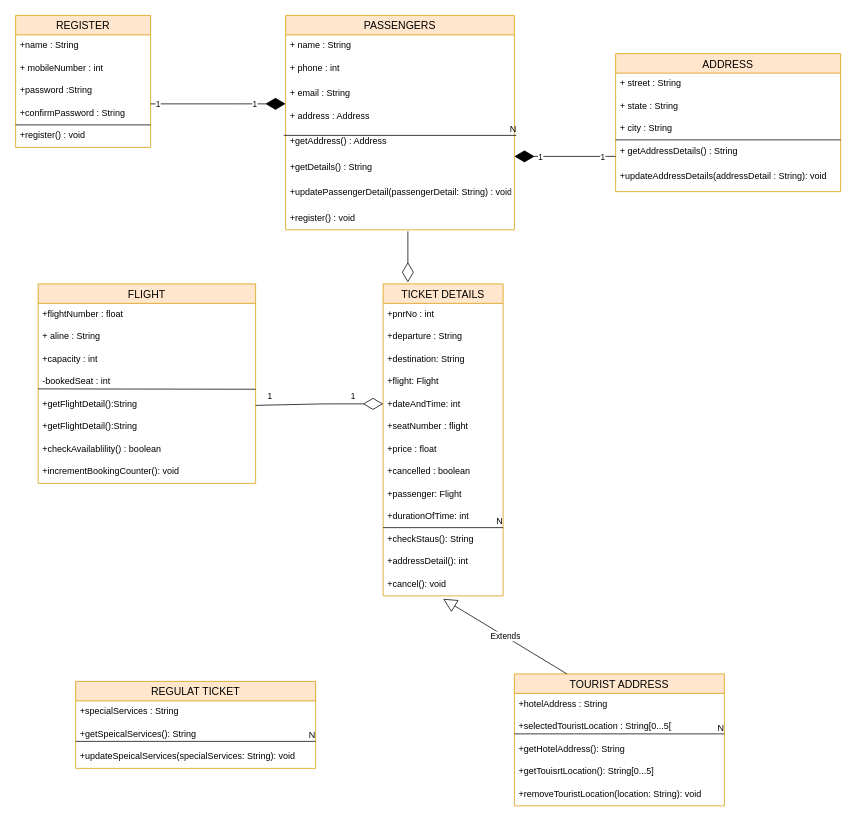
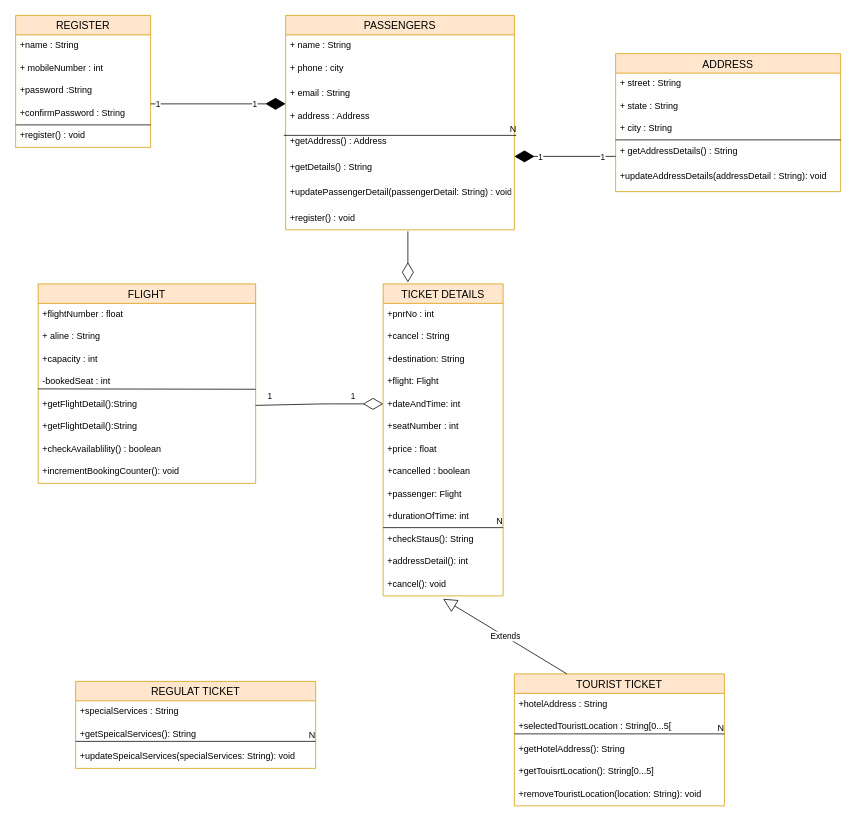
  <mxCell id="0" />
  <mxCell id="1" parent="0" />
  <mxCell id="2" value="ADDRESS" style="swimlane;fontStyle=0;childLayout=stackLayout;horizontal=1;startSize=26;horizontalStack=0;resizeParent=1;resizeParentMax=0;resizeLast=0;collapsible=1;marginBottom=0;align=center;fontSize=14;fillColor=#ffe6cc;strokeColor=#d79b00;" parent="1" vertex="1"><mxGeometry x="820" y="71" width="300" height="184" as="geometry" /></mxCell>
  <mxCell id="3" value="+ street : String " style="text;strokeColor=none;fillColor=none;spacingLeft=4;spacingRight=4;overflow=hidden;rotatable=0;points=[[0,0.5],[1,0.5]];portConstraint=eastwest;fontSize=12;" parent="2" vertex="1"><mxGeometry y="26" width="300" height="30" as="geometry" /></mxCell>
  <mxCell id="4" value="+ state : String" style="text;strokeColor=none;fillColor=none;spacingLeft=4;spacingRight=4;overflow=hidden;rotatable=0;points=[[0,0.5],[1,0.5]];portConstraint=eastwest;fontSize=12;" parent="2" vertex="1"><mxGeometry y="56" width="300" height="30" as="geometry" /></mxCell>
  <mxCell id="5" value="+ city : String" style="text;strokeColor=none;fillColor=none;spacingLeft=4;spacingRight=4;overflow=hidden;rotatable=0;points=[[0,0.5],[1,0.5]];portConstraint=eastwest;fontSize=12;" parent="2" vertex="1"><mxGeometry y="86" width="300" height="30" as="geometry" /></mxCell>
  <mxCell id="6" value="" style="endArrow=none;html=1;rounded=0;" parent="2" edge="1"><mxGeometry relative="1" as="geometry"><mxPoint y="115" as="sourcePoint" /><mxPoint x="300" y="115" as="targetPoint" /></mxGeometry></mxCell>
  <mxCell id="7" value="+ getAddressDetails() : String" style="text;strokeColor=none;fillColor=none;spacingLeft=4;spacingRight=4;overflow=hidden;rotatable=0;points=[[0,0.5],[1,0.5]];portConstraint=eastwest;fontSize=12;" parent="2" vertex="1"><mxGeometry y="116" width="300" height="34" as="geometry" /></mxCell>
  <mxCell id="8" value="+updateAddressDetails(addressDetail : String): void" style="text;strokeColor=none;fillColor=none;spacingLeft=4;spacingRight=4;overflow=hidden;rotatable=0;points=[[0,0.5],[1,0.5]];portConstraint=eastwest;fontSize=12;" parent="2" vertex="1"><mxGeometry y="150" width="300" height="34" as="geometry" /></mxCell>
  <mxCell id="9" value="PASSENGERS" style="swimlane;fontStyle=0;childLayout=stackLayout;horizontal=1;startSize=26;horizontalStack=0;resizeParent=1;resizeParentMax=0;resizeLast=0;collapsible=1;marginBottom=0;align=center;fontSize=14;fillColor=#ffe6cc;strokeColor=#d79b00;" parent="1" vertex="1"><mxGeometry x="380" y="20" width="305" height="286" as="geometry" /></mxCell>
  <mxCell id="10" value="+ name : String " style="text;strokeColor=none;fillColor=none;spacingLeft=4;spacingRight=4;overflow=hidden;rotatable=0;points=[[0,0.5],[1,0.5]];portConstraint=eastwest;fontSize=12;" parent="9" vertex="1"><mxGeometry y="26" width="305" height="30" as="geometry" /></mxCell>
- <mxCell id="11" value="+ phone : int" style="text;strokeColor=none;fillColor=none;spacingLeft=4;spacingRight=4;overflow=hidden;rotatable=0;points=[[0,0.5],[1,0.5]];portConstraint=eastwest;fontSize=12;" parent="9" vertex="1"><mxGeometry y="56" width="305" height="34" as="geometry" /></mxCell>
+ <mxCell id="11" value="+ phone : city" style="text;strokeColor=none;fillColor=none;spacingLeft=4;spacingRight=4;overflow=hidden;rotatable=0;points=[[0,0.5],[1,0.5]];portConstraint=eastwest;fontSize=12;" parent="9" vertex="1"><mxGeometry y="56" width="305" height="34" as="geometry" /></mxCell>
  <mxCell id="12" value="+ email : String" style="text;strokeColor=none;fillColor=none;spacingLeft=4;spacingRight=4;overflow=hidden;rotatable=0;points=[[0,0.5],[1,0.5]];portConstraint=eastwest;fontSize=12;" parent="9" vertex="1"><mxGeometry y="90" width="305" height="30" as="geometry" /></mxCell>
  <mxCell id="13" value="+ address : Address" style="text;strokeColor=none;fillColor=none;spacingLeft=4;spacingRight=4;overflow=hidden;rotatable=0;points=[[0,0.5],[1,0.5]];portConstraint=eastwest;fontSize=12;" parent="9" vertex="1"><mxGeometry y="120" width="305" height="34" as="geometry" /></mxCell>
  <mxCell id="14" value="" style="endArrow=none;html=1;rounded=0;" parent="9" edge="1"><mxGeometry relative="1" as="geometry"><mxPoint x="-2.5" y="160" as="sourcePoint" /><mxPoint x="307.5" y="160" as="targetPoint" /></mxGeometry></mxCell>
  <mxCell id="15" value="N" style="resizable=0;html=1;align=right;verticalAlign=bottom;" parent="14" connectable="0" vertex="1"><mxGeometry x="1" relative="1" as="geometry" /></mxCell>
  <mxCell id="16" value="+getAddress() : Address" style="text;strokeColor=none;fillColor=none;spacingLeft=4;spacingRight=4;overflow=hidden;rotatable=0;points=[[0,0.5],[1,0.5]];portConstraint=eastwest;fontSize=12;" parent="9" vertex="1"><mxGeometry y="154" width="305" height="34" as="geometry" /></mxCell>
  <mxCell id="17" value="+getDetails() : String" style="text;strokeColor=none;fillColor=none;spacingLeft=4;spacingRight=4;overflow=hidden;rotatable=0;points=[[0,0.5],[1,0.5]];portConstraint=eastwest;fontSize=12;" parent="9" vertex="1"><mxGeometry y="188" width="305" height="34" as="geometry" /></mxCell>
  <mxCell id="18" value="+updatePassengerDetail(passengerDetail: String) : void" style="text;strokeColor=none;fillColor=none;spacingLeft=4;spacingRight=4;overflow=hidden;rotatable=0;points=[[0,0.5],[1,0.5]];portConstraint=eastwest;fontSize=12;" parent="9" vertex="1"><mxGeometry y="222" width="305" height="34" as="geometry" /></mxCell>
  <mxCell id="19" value="+register() : void" style="text;strokeColor=none;fillColor=none;spacingLeft=4;spacingRight=4;overflow=hidden;rotatable=0;points=[[0,0.5],[1,0.5]];portConstraint=eastwest;fontSize=12;" vertex="1" parent="9"><mxGeometry y="256" width="305" height="30" as="geometry" /></mxCell>
  <mxCell id="20" value="REGISTER" style="swimlane;fontStyle=0;childLayout=stackLayout;horizontal=1;startSize=26;horizontalStack=0;resizeParent=1;resizeParentMax=0;resizeLast=0;collapsible=1;marginBottom=0;align=center;fontSize=14;fillColor=#ffe6cc;strokeColor=#d79b00;" parent="1" vertex="1"><mxGeometry x="20" y="20" width="180" height="176" as="geometry" /></mxCell>
  <mxCell id="21" value="+name : String " style="text;strokeColor=none;fillColor=none;spacingLeft=4;spacingRight=4;overflow=hidden;rotatable=0;points=[[0,0.5],[1,0.5]];portConstraint=eastwest;fontSize=12;" parent="20" vertex="1"><mxGeometry y="26" width="180" height="30" as="geometry" /></mxCell>
  <mxCell id="22" value="+ mobileNumber : int" style="text;strokeColor=none;fillColor=none;spacingLeft=4;spacingRight=4;overflow=hidden;rotatable=0;points=[[0,0.5],[1,0.5]];portConstraint=eastwest;fontSize=12;" parent="20" vertex="1"><mxGeometry y="56" width="180" height="30" as="geometry" /></mxCell>
  <mxCell id="23" value="+password :String" style="text;strokeColor=none;fillColor=none;spacingLeft=4;spacingRight=4;overflow=hidden;rotatable=0;points=[[0,0.5],[1,0.5]];portConstraint=eastwest;fontSize=12;" parent="20" vertex="1"><mxGeometry y="86" width="180" height="30" as="geometry" /></mxCell>
  <mxCell id="24" value="+confirmPassword : String" style="text;strokeColor=none;fillColor=none;spacingLeft=4;spacingRight=4;overflow=hidden;rotatable=0;points=[[0,0.5],[1,0.5]];portConstraint=eastwest;fontSize=12;" parent="20" vertex="1"><mxGeometry y="116" width="180" height="30" as="geometry" /></mxCell>
  <mxCell id="25" value="" style="endArrow=none;html=1;rounded=0;" parent="20" edge="1"><mxGeometry relative="1" as="geometry"><mxPoint y="146" as="sourcePoint" /><mxPoint x="180" y="146" as="targetPoint" /></mxGeometry></mxCell>
  <mxCell id="26" value="+register() : void" style="text;strokeColor=none;fillColor=none;spacingLeft=4;spacingRight=4;overflow=hidden;rotatable=0;points=[[0,0.5],[1,0.5]];portConstraint=eastwest;fontSize=12;" parent="20" vertex="1"><mxGeometry y="146" width="180" height="30" as="geometry" /></mxCell>
  <mxCell id="27" value="FLIGHT" style="swimlane;fontStyle=0;childLayout=stackLayout;horizontal=1;startSize=26;horizontalStack=0;resizeParent=1;resizeParentMax=0;resizeLast=0;collapsible=1;marginBottom=0;align=center;fontSize=14;fillColor=#ffe6cc;strokeColor=#d79b00;" parent="1" vertex="1"><mxGeometry x="50" y="378" width="290" height="266" as="geometry" /></mxCell>
  <mxCell id="28" value="+flightNumber : float " style="text;strokeColor=none;fillColor=none;spacingLeft=4;spacingRight=4;overflow=hidden;rotatable=0;points=[[0,0.5],[1,0.5]];portConstraint=eastwest;fontSize=12;" parent="27" vertex="1"><mxGeometry y="26" width="290" height="30" as="geometry" /></mxCell>
  <mxCell id="29" value="+ aline : String" style="text;strokeColor=none;fillColor=none;spacingLeft=4;spacingRight=4;overflow=hidden;rotatable=0;points=[[0,0.5],[1,0.5]];portConstraint=eastwest;fontSize=12;" parent="27" vertex="1"><mxGeometry y="56" width="290" height="30" as="geometry" /></mxCell>
  <mxCell id="30" value="+capacity : int" style="text;strokeColor=none;fillColor=none;spacingLeft=4;spacingRight=4;overflow=hidden;rotatable=0;points=[[0,0.5],[1,0.5]];portConstraint=eastwest;fontSize=12;" parent="27" vertex="1"><mxGeometry y="86" width="290" height="30" as="geometry" /></mxCell>
  <mxCell id="31" value="-bookedSeat : int" style="text;strokeColor=none;fillColor=none;spacingLeft=4;spacingRight=4;overflow=hidden;rotatable=0;points=[[0,0.5],[1,0.5]];portConstraint=eastwest;fontSize=12;" parent="27" vertex="1"><mxGeometry y="116" width="290" height="30" as="geometry" /></mxCell>
  <mxCell id="32" value="" style="endArrow=none;html=1;rounded=0;" parent="27" edge="1"><mxGeometry relative="1" as="geometry"><mxPoint y="140" as="sourcePoint" /><mxPoint x="290" y="140.5" as="targetPoint" /></mxGeometry></mxCell>
  <mxCell id="33" value="+getFlightDetail():String " style="text;strokeColor=none;fillColor=none;spacingLeft=4;spacingRight=4;overflow=hidden;rotatable=0;points=[[0,0.5],[1,0.5]];portConstraint=eastwest;fontSize=12;" parent="27" vertex="1"><mxGeometry y="146" width="290" height="30" as="geometry" /></mxCell>
  <mxCell id="34" value="+getFlightDetail():String " style="text;strokeColor=none;fillColor=none;spacingLeft=4;spacingRight=4;overflow=hidden;rotatable=0;points=[[0,0.5],[1,0.5]];portConstraint=eastwest;fontSize=12;" parent="27" vertex="1"><mxGeometry y="176" width="290" height="30" as="geometry" /></mxCell>
  <mxCell id="35" value="+checkAvailablility() : boolean&#10;" style="text;strokeColor=none;fillColor=none;spacingLeft=4;spacingRight=4;overflow=hidden;rotatable=0;points=[[0,0.5],[1,0.5]];portConstraint=eastwest;fontSize=12;" parent="27" vertex="1"><mxGeometry y="206" width="290" height="30" as="geometry" /></mxCell>
  <mxCell id="36" value="+incrementBookingCounter(): void" style="text;strokeColor=none;fillColor=none;spacingLeft=4;spacingRight=4;overflow=hidden;rotatable=0;points=[[0,0.5],[1,0.5]];portConstraint=eastwest;fontSize=12;" parent="27" vertex="1"><mxGeometry y="236" width="290" height="30" as="geometry" /></mxCell>
  <mxCell id="37" value="TICKET DETAILS" style="swimlane;fontStyle=0;childLayout=stackLayout;horizontal=1;startSize=26;horizontalStack=0;resizeParent=1;resizeParentMax=0;resizeLast=0;collapsible=1;marginBottom=0;align=center;fontSize=14;fillColor=#ffe6cc;strokeColor=#d79b00;" parent="1" vertex="1"><mxGeometry x="510" y="378" width="160" height="416" as="geometry" /></mxCell>
  <mxCell id="38" value="+pnrNo : int" style="text;strokeColor=none;fillColor=none;spacingLeft=4;spacingRight=4;overflow=hidden;rotatable=0;points=[[0,0.5],[1,0.5]];portConstraint=eastwest;fontSize=12;" parent="37" vertex="1"><mxGeometry y="26" width="160" height="30" as="geometry" /></mxCell>
- <mxCell id="39" value="+departure : String" style="text;strokeColor=none;fillColor=none;spacingLeft=4;spacingRight=4;overflow=hidden;rotatable=0;points=[[0,0.5],[1,0.5]];portConstraint=eastwest;fontSize=12;" parent="37" vertex="1"><mxGeometry y="56" width="160" height="30" as="geometry" /></mxCell>
+ <mxCell id="39" value="+cancel : String" style="text;strokeColor=none;fillColor=none;spacingLeft=4;spacingRight=4;overflow=hidden;rotatable=0;points=[[0,0.5],[1,0.5]];portConstraint=eastwest;fontSize=12;" parent="37" vertex="1"><mxGeometry y="56" width="160" height="30" as="geometry" /></mxCell>
  <mxCell id="40" value="+destination: String" style="text;strokeColor=none;fillColor=none;spacingLeft=4;spacingRight=4;overflow=hidden;rotatable=0;points=[[0,0.5],[1,0.5]];portConstraint=eastwest;fontSize=12;" parent="37" vertex="1"><mxGeometry y="86" width="160" height="30" as="geometry" /></mxCell>
  <mxCell id="41" value="+flight: Flight" style="text;strokeColor=none;fillColor=none;spacingLeft=4;spacingRight=4;overflow=hidden;rotatable=0;points=[[0,0.5],[1,0.5]];portConstraint=eastwest;fontSize=12;" vertex="1" parent="37"><mxGeometry y="116" width="160" height="30" as="geometry" /></mxCell>
  <mxCell id="42" value="+dateAndTime: int" style="text;strokeColor=none;fillColor=none;spacingLeft=4;spacingRight=4;overflow=hidden;rotatable=0;points=[[0,0.5],[1,0.5]];portConstraint=eastwest;fontSize=12;" vertex="1" parent="37"><mxGeometry y="146" width="160" height="30" as="geometry" /></mxCell>
- <mxCell id="43" value="+seatNumber : flight" style="text;strokeColor=none;fillColor=none;spacingLeft=4;spacingRight=4;overflow=hidden;rotatable=0;points=[[0,0.5],[1,0.5]];portConstraint=eastwest;fontSize=12;" vertex="1" parent="37"><mxGeometry y="176" width="160" height="30" as="geometry" /></mxCell>
+ <mxCell id="43" value="+seatNumber : int" style="text;strokeColor=none;fillColor=none;spacingLeft=4;spacingRight=4;overflow=hidden;rotatable=0;points=[[0,0.5],[1,0.5]];portConstraint=eastwest;fontSize=12;" vertex="1" parent="37"><mxGeometry y="176" width="160" height="30" as="geometry" /></mxCell>
  <mxCell id="44" value="+price : float" style="text;strokeColor=none;fillColor=none;spacingLeft=4;spacingRight=4;overflow=hidden;rotatable=0;points=[[0,0.5],[1,0.5]];portConstraint=eastwest;fontSize=12;" vertex="1" parent="37"><mxGeometry y="206" width="160" height="30" as="geometry" /></mxCell>
  <mxCell id="45" value="+cancelled : boolean" style="text;strokeColor=none;fillColor=none;spacingLeft=4;spacingRight=4;overflow=hidden;rotatable=0;points=[[0,0.5],[1,0.5]];portConstraint=eastwest;fontSize=12;" vertex="1" parent="37"><mxGeometry y="236" width="160" height="30" as="geometry" /></mxCell>
  <mxCell id="46" value="+passenger: Flight" style="text;strokeColor=none;fillColor=none;spacingLeft=4;spacingRight=4;overflow=hidden;rotatable=0;points=[[0,0.5],[1,0.5]];portConstraint=eastwest;fontSize=12;" vertex="1" parent="37"><mxGeometry y="266" width="160" height="30" as="geometry" /></mxCell>
  <mxCell id="47" value="+durationOfTime: int" style="text;strokeColor=none;fillColor=none;spacingLeft=4;spacingRight=4;overflow=hidden;rotatable=0;points=[[0,0.5],[1,0.5]];portConstraint=eastwest;fontSize=12;" vertex="1" parent="37"><mxGeometry y="296" width="160" height="30" as="geometry" /></mxCell>
  <mxCell id="48" value="" style="endArrow=none;html=1;rounded=0;" edge="1" parent="37"><mxGeometry relative="1" as="geometry"><mxPoint y="325" as="sourcePoint" /><mxPoint x="160" y="325" as="targetPoint" /></mxGeometry></mxCell>
  <mxCell id="49" value="N" style="resizable=0;html=1;align=right;verticalAlign=bottom;" connectable="0" vertex="1" parent="48"><mxGeometry x="1" relative="1" as="geometry" /></mxCell>
  <mxCell id="50" value="+checkStaus(): String" style="text;strokeColor=none;fillColor=none;spacingLeft=4;spacingRight=4;overflow=hidden;rotatable=0;points=[[0,0.5],[1,0.5]];portConstraint=eastwest;fontSize=12;" vertex="1" parent="37"><mxGeometry y="326" width="160" height="30" as="geometry" /></mxCell>
  <mxCell id="51" value="+addressDetail(): int" style="text;strokeColor=none;fillColor=none;spacingLeft=4;spacingRight=4;overflow=hidden;rotatable=0;points=[[0,0.5],[1,0.5]];portConstraint=eastwest;fontSize=12;" vertex="1" parent="37"><mxGeometry y="356" width="160" height="30" as="geometry" /></mxCell>
  <mxCell id="52" value="+cancel(): void" style="text;strokeColor=none;fillColor=none;spacingLeft=4;spacingRight=4;overflow=hidden;rotatable=0;points=[[0,0.5],[1,0.5]];portConstraint=eastwest;fontSize=12;" vertex="1" parent="37"><mxGeometry y="386" width="160" height="30" as="geometry" /></mxCell>
- <mxCell id="53" value="TOURIST ADDRESS" style="swimlane;fontStyle=0;childLayout=stackLayout;horizontal=1;startSize=26;horizontalStack=0;resizeParent=1;resizeParentMax=0;resizeLast=0;collapsible=1;marginBottom=0;align=center;fontSize=14;fillColor=#ffe6cc;strokeColor=#d79b00;" vertex="1" parent="1"><mxGeometry x="685" y="898" width="280" height="176" as="geometry" /></mxCell>
+ <mxCell id="53" value="TOURIST TICKET" style="swimlane;fontStyle=0;childLayout=stackLayout;horizontal=1;startSize=26;horizontalStack=0;resizeParent=1;resizeParentMax=0;resizeLast=0;collapsible=1;marginBottom=0;align=center;fontSize=14;fillColor=#ffe6cc;strokeColor=#d79b00;" vertex="1" parent="1"><mxGeometry x="685" y="898" width="280" height="176" as="geometry" /></mxCell>
  <mxCell id="54" value="+hotelAddress : String" style="text;strokeColor=none;fillColor=none;spacingLeft=4;spacingRight=4;overflow=hidden;rotatable=0;points=[[0,0.5],[1,0.5]];portConstraint=eastwest;fontSize=12;" vertex="1" parent="53"><mxGeometry y="26" width="280" height="30" as="geometry" /></mxCell>
  <mxCell id="55" value="+selectedTouristLocation : String[0...5[" style="text;strokeColor=none;fillColor=none;spacingLeft=4;spacingRight=4;overflow=hidden;rotatable=0;points=[[0,0.5],[1,0.5]];portConstraint=eastwest;fontSize=12;" vertex="1" parent="53"><mxGeometry y="56" width="280" height="30" as="geometry" /></mxCell>
  <mxCell id="56" value="" style="endArrow=none;html=1;rounded=0;" edge="1" parent="53"><mxGeometry relative="1" as="geometry"><mxPoint y="80" as="sourcePoint" /><mxPoint x="280" y="80" as="targetPoint" /><Array as="points"><mxPoint x="80" y="80" /></Array></mxGeometry></mxCell>
  <mxCell id="57" value="N" style="resizable=0;html=1;align=right;verticalAlign=bottom;" connectable="0" vertex="1" parent="56"><mxGeometry x="1" relative="1" as="geometry" /></mxCell>
  <mxCell id="58" value="+getHotelAddress(): String" style="text;strokeColor=none;fillColor=none;spacingLeft=4;spacingRight=4;overflow=hidden;rotatable=0;points=[[0,0.5],[1,0.5]];portConstraint=eastwest;fontSize=12;" vertex="1" parent="53"><mxGeometry y="86" width="280" height="30" as="geometry" /></mxCell>
  <mxCell id="59" value="+getTouisrtLocation(): String[0...5]" style="text;strokeColor=none;fillColor=none;spacingLeft=4;spacingRight=4;overflow=hidden;rotatable=0;points=[[0,0.5],[1,0.5]];portConstraint=eastwest;fontSize=12;" vertex="1" parent="53"><mxGeometry y="116" width="280" height="30" as="geometry" /></mxCell>
  <mxCell id="60" value="+removeTouristLocation(location: String): void" style="text;strokeColor=none;fillColor=none;spacingLeft=4;spacingRight=4;overflow=hidden;rotatable=0;points=[[0,0.5],[1,0.5]];portConstraint=eastwest;fontSize=12;" vertex="1" parent="53"><mxGeometry y="146" width="280" height="30" as="geometry" /></mxCell>
  <mxCell id="61" value="REGULAT TICKET" style="swimlane;fontStyle=0;childLayout=stackLayout;horizontal=1;startSize=26;horizontalStack=0;resizeParent=1;resizeParentMax=0;resizeLast=0;collapsible=1;marginBottom=0;align=center;fontSize=14;fillColor=#ffe6cc;strokeColor=#d79b00;" vertex="1" parent="1"><mxGeometry x="100" y="908" width="320" height="116" as="geometry" /></mxCell>
  <mxCell id="62" value="+specialServices : String" style="text;strokeColor=none;fillColor=none;spacingLeft=4;spacingRight=4;overflow=hidden;rotatable=0;points=[[0,0.5],[1,0.5]];portConstraint=eastwest;fontSize=12;" vertex="1" parent="61"><mxGeometry y="26" width="320" height="30" as="geometry" /></mxCell>
  <mxCell id="63" value="+getSpeicalServices(): String" style="text;strokeColor=none;fillColor=none;spacingLeft=4;spacingRight=4;overflow=hidden;rotatable=0;points=[[0,0.5],[1,0.5]];portConstraint=eastwest;fontSize=12;" vertex="1" parent="61"><mxGeometry y="56" width="320" height="30" as="geometry" /></mxCell>
  <mxCell id="64" value="" style="endArrow=none;html=1;rounded=0;" edge="1" parent="61"><mxGeometry relative="1" as="geometry"><mxPoint y="80" as="sourcePoint" /><mxPoint x="320" y="80" as="targetPoint" /></mxGeometry></mxCell>
  <mxCell id="65" value="N" style="resizable=0;html=1;align=right;verticalAlign=bottom;" connectable="0" vertex="1" parent="64"><mxGeometry x="1" relative="1" as="geometry" /></mxCell>
  <mxCell id="66" value="+updateSpeicalServices(specialServices: String): void" style="text;strokeColor=none;fillColor=none;spacingLeft=4;spacingRight=4;overflow=hidden;rotatable=0;points=[[0,0.5],[1,0.5]];portConstraint=eastwest;fontSize=12;" vertex="1" parent="61"><mxGeometry y="86" width="320" height="30" as="geometry" /></mxCell>
  <mxCell id="67" value="1" style="endArrow=diamondThin;endFill=0;endSize=24;html=1;" edge="1" parent="1"><mxGeometry x="0.529" y="10" width="160" relative="1" as="geometry"><mxPoint x="340" y="540" as="sourcePoint" /><mxPoint x="510" y="538" as="targetPoint" /><Array as="points"><mxPoint x="430" y="538" /></Array><mxPoint as="offset" /></mxGeometry></mxCell>
  <mxCell id="68" value="1" style="edgeLabel;html=1;align=center;verticalAlign=middle;resizable=0;points=[];" vertex="1" connectable="0" parent="67"><mxGeometry x="-0.776" y="1" relative="1" as="geometry"><mxPoint y="-10.58" as="offset" /></mxGeometry></mxCell>
  <mxCell id="69" value="1" style="endArrow=diamondThin;endFill=1;endSize=24;html=1;entryX=0;entryY=0.933;entryDx=0;entryDy=0;entryPerimeter=0;" edge="1" parent="1" target="12"><mxGeometry x="-0.889" width="160" relative="1" as="geometry"><mxPoint x="200" y="138" as="sourcePoint" /><mxPoint x="360" y="138" as="targetPoint" /><Array as="points" /><mxPoint as="offset" /></mxGeometry></mxCell>
  <mxCell id="70" value="1" style="edgeLabel;html=1;align=center;verticalAlign=middle;resizable=0;points=[];" vertex="1" connectable="0" parent="69"><mxGeometry x="0.544" relative="1" as="geometry"><mxPoint as="offset" /></mxGeometry></mxCell>
  <mxCell id="71" value="" style="endArrow=diamondThin;endFill=1;endSize=24;html=1;" edge="1" parent="1"><mxGeometry width="160" relative="1" as="geometry"><mxPoint x="820" y="208" as="sourcePoint" /><mxPoint x="685" y="208" as="targetPoint" /></mxGeometry></mxCell>
  <mxCell id="72" value="1" style="edgeLabel;html=1;align=center;verticalAlign=middle;resizable=0;points=[];" vertex="1" connectable="0" parent="71"><mxGeometry x="0.496" relative="1" as="geometry"><mxPoint as="offset" /></mxGeometry></mxCell>
  <mxCell id="73" value="1" style="edgeLabel;html=1;align=center;verticalAlign=middle;resizable=0;points=[];" vertex="1" connectable="0" parent="71"><mxGeometry x="-0.733" relative="1" as="geometry"><mxPoint as="offset" /></mxGeometry></mxCell>
  <mxCell id="74" value="Extends" style="endArrow=block;endSize=16;endFill=0;html=1;entryX=0.206;entryY=1.1;entryDx=0;entryDy=0;entryPerimeter=0;exitX=0.25;exitY=0;exitDx=0;exitDy=0;" edge="1" parent="1" source="53"><mxGeometry width="160" relative="1" as="geometry"><mxPoint x="670" y="890.04" as="sourcePoint" /><mxPoint x="590" y="798" as="targetPoint" /><Array as="points" /></mxGeometry></mxCell>
  <mxCell id="75" value="" style="endArrow=diamondThin;endFill=0;endSize=24;html=1;" edge="1" parent="1"><mxGeometry width="160" relative="1" as="geometry"><mxPoint x="543" y="308" as="sourcePoint" /><mxPoint x="543" y="376" as="targetPoint" /><Array as="points" /></mxGeometry></mxCell>
